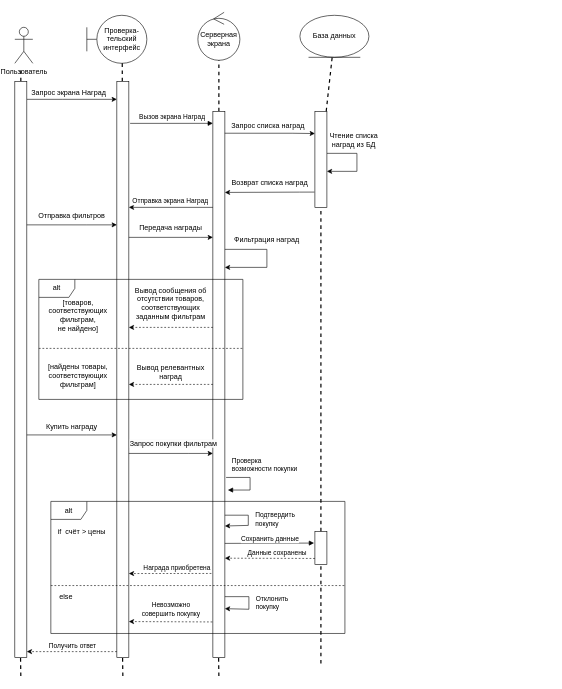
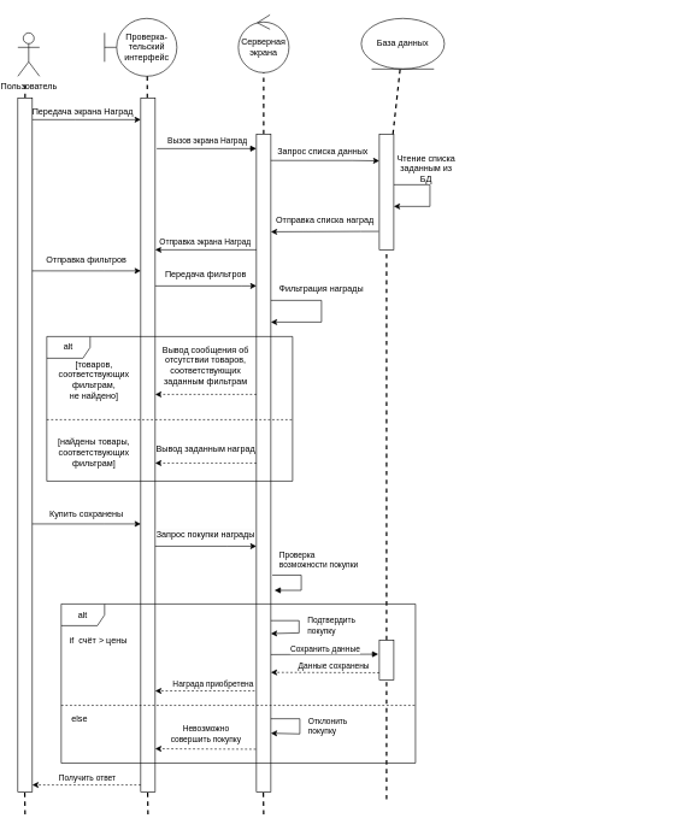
  <mxCell id="0" />
  <mxCell id="1" parent="0" />
  <mxCell id="2" value="Пользователь" style="shape=umlActor;verticalLabelPosition=bottom;verticalAlign=top;html=1;outlineConnect=0;" parent="1" vertex="1"><mxGeometry x="20" y="45" width="30" height="60" as="geometry" /></mxCell>
- <mxCell id="3" value="Запрос экрана Наград" style="text;html=1;strokeColor=none;fillColor=none;align=center;verticalAlign=middle;whiteSpace=wrap;rounded=0;" parent="1" vertex="1"><mxGeometry x="20" y="135" width="180" height="40" as="geometry" /></mxCell>
+ <mxCell id="3" value="Передача экрана Наград" style="text;html=1;strokeColor=none;fillColor=none;align=center;verticalAlign=middle;whiteSpace=wrap;rounded=0;" parent="1" vertex="1"><mxGeometry x="20" y="135" width="180" height="40" as="geometry" /></mxCell>
  <mxCell id="4" value="Проверка-&lt;br&gt;тельский интерфейс" style="shape=umlBoundary;whiteSpace=wrap;html=1;" parent="1" vertex="1"><mxGeometry x="140" y="25" width="100" height="80" as="geometry" /></mxCell>
  <mxCell id="5" value="База данных" style="ellipse;shape=umlEntity;whiteSpace=wrap;html=1;" parent="1" vertex="1"><mxGeometry x="495" y="25" width="115" height="70" as="geometry" /></mxCell>
  <mxCell id="6" value="" style="endArrow=none;dashed=1;html=1;strokeWidth=2;rounded=0;startArrow=none;" parent="1" source="15" edge="1"><mxGeometry width="50" height="50" relative="1" as="geometry"><mxPoint x="199.34" y="1185" as="sourcePoint" /><mxPoint x="199" y="105" as="targetPoint" /></mxGeometry></mxCell>
  <mxCell id="7" value="" style="endArrow=none;dashed=1;html=1;strokeWidth=2;rounded=0;startArrow=none;" parent="1" source="52" target="5" edge="1"><mxGeometry width="50" height="50" relative="1" as="geometry"><mxPoint x="669.84" y="1185" as="sourcePoint" /><mxPoint x="669.5" y="105" as="targetPoint" /></mxGeometry></mxCell>
  <mxCell id="8" value="" style="endArrow=none;dashed=1;html=1;strokeWidth=2;rounded=0;startArrow=none;" parent="1" source="13" edge="1"><mxGeometry width="50" height="50" relative="1" as="geometry"><mxPoint x="0" y="1185" as="sourcePoint" /><mxPoint x="30" y="115" as="targetPoint" /></mxGeometry></mxCell>
  <mxCell id="9" value="" style="endArrow=classic;endFill=1;html=1;edgeStyle=orthogonalEdgeStyle;align=left;verticalAlign=top;rounded=0;" parent="1" source="13" target="15" edge="1"><mxGeometry x="-1" relative="1" as="geometry"><mxPoint x="10" y="185" as="sourcePoint" /><mxPoint x="180" y="205" as="targetPoint" /><Array as="points"><mxPoint x="100" y="165" /><mxPoint x="100" y="165" /></Array></mxGeometry></mxCell>
  <mxCell id="10" style="edgeStyle=orthogonalEdgeStyle;rounded=0;orthogonalLoop=1;jettySize=auto;html=1;" parent="1" edge="1"><mxGeometry relative="1" as="geometry"><mxPoint x="910" y="685" as="targetPoint" /></mxGeometry></mxCell>
  <mxCell id="11" value="Вызов экрана Наград" style="endArrow=block;endFill=1;html=1;align=center;verticalAlign=top;rounded=0;entryX=0;entryY=0.022;entryDx=0;entryDy=0;entryPerimeter=0;exitX=1.105;exitY=0.073;exitDx=0;exitDy=0;exitPerimeter=0;" parent="1" source="15" target="16" edge="1"><mxGeometry x="0.018" y="24" relative="1" as="geometry"><mxPoint x="209.36" y="198.12" as="sourcePoint" /><mxPoint x="332.12" y="198.36" as="targetPoint" /><mxPoint as="offset" /></mxGeometry></mxCell>
  <mxCell id="12" value="" style="endArrow=none;dashed=1;html=1;strokeWidth=2;rounded=0;startArrow=none;" parent="1" source="16" target="18" edge="1"><mxGeometry width="50" height="50" relative="1" as="geometry"><mxPoint x="397.84" y="1185" as="sourcePoint" /><mxPoint x="398" y="105" as="targetPoint" /></mxGeometry></mxCell>
  <mxCell id="13" value="" style="rounded=0;whiteSpace=wrap;html=1;" parent="1" vertex="1"><mxGeometry x="20" y="135" width="20" height="960" as="geometry" /></mxCell>
  <mxCell id="14" value="" style="endArrow=none;dashed=1;html=1;strokeWidth=2;rounded=0;startArrow=none;" parent="1" edge="1"><mxGeometry width="50" height="50" relative="1" as="geometry"><mxPoint x="30" y="1126" as="sourcePoint" /><mxPoint x="29.55" y="1096" as="targetPoint" /></mxGeometry></mxCell>
  <mxCell id="15" value="" style="rounded=0;whiteSpace=wrap;html=1;" parent="1" vertex="1"><mxGeometry x="190" y="135" width="20" height="960" as="geometry" /></mxCell>
  <mxCell id="16" value="" style="rounded=0;whiteSpace=wrap;html=1;" parent="1" vertex="1"><mxGeometry x="350" y="185" width="20" height="910" as="geometry" /></mxCell>
  <mxCell id="17" value="" style="endArrow=none;dashed=1;html=1;strokeWidth=2;rounded=0;startArrow=none;" parent="1" edge="1"><mxGeometry width="50" height="50" relative="1" as="geometry"><mxPoint x="360" y="1126" as="sourcePoint" /><mxPoint x="359.55" y="1096" as="targetPoint" /></mxGeometry></mxCell>
  <mxCell id="18" value="Серверная экрана" style="ellipse;shape=umlControl;whiteSpace=wrap;html=1;" parent="1" vertex="1"><mxGeometry x="325" y="20" width="70" height="80" as="geometry" /></mxCell>
  <mxCell id="19" value="Отправка экрана Наград" style="rounded=0;orthogonalLoop=1;jettySize=auto;html=1;" parent="1" edge="1"><mxGeometry x="0.011" y="-10" relative="1" as="geometry"><mxPoint x="350" y="345" as="sourcePoint" /><mxPoint x="210" y="345" as="targetPoint" /><mxPoint as="offset" /></mxGeometry></mxCell>
  <mxCell id="20" value="Проверка&lt;br&gt;возможности покупки" style="endArrow=block;endFill=1;html=1;edgeStyle=orthogonalEdgeStyle;align=left;verticalAlign=top;rounded=0;" parent="1" edge="1"><mxGeometry x="-0.837" y="40" relative="1" as="geometry"><mxPoint x="372" y="795" as="sourcePoint" /><mxPoint x="375" y="816" as="targetPoint" /><Array as="points"><mxPoint x="412" y="795" /><mxPoint x="412" y="816" /></Array><mxPoint as="offset" /></mxGeometry></mxCell>
  <mxCell id="21" value="Подтвердить&lt;br&gt;покупку" style="rounded=0;orthogonalLoop=1;jettySize=auto;html=1;align=left;" parent="1" edge="1"><mxGeometry x="-0.027" y="10" relative="1" as="geometry"><mxPoint x="370" y="857.91" as="sourcePoint" /><mxPoint x="370" y="875.91" as="targetPoint" /><mxPoint as="offset" /><Array as="points"><mxPoint x="409" y="857.91" /><mxPoint x="409" y="874.91" /></Array></mxGeometry></mxCell>
  <mxCell id="22" value="Отклонить&lt;br&gt;покупку" style="rounded=0;orthogonalLoop=1;jettySize=auto;html=1;align=left;" parent="1" edge="1"><mxGeometry x="-0.01" y="10" relative="1" as="geometry"><mxPoint x="370" y="993.63" as="sourcePoint" /><mxPoint x="370" y="1013.63" as="targetPoint" /><mxPoint as="offset" /><Array as="points"><mxPoint x="410" y="993.63" /><mxPoint x="410" y="1014.63" /></Array></mxGeometry></mxCell>
  <mxCell id="23" value="Награда приобретена" style="rounded=0;orthogonalLoop=1;jettySize=auto;html=1;dashed=1;exitX=-0.125;exitY=0.707;exitDx=0;exitDy=0;exitPerimeter=0;" parent="1" edge="1"><mxGeometry x="-0.164" y="-10" relative="1" as="geometry"><mxPoint x="347.5" y="955" as="sourcePoint" /><mxPoint x="210" y="955.13" as="targetPoint" /><mxPoint as="offset" /></mxGeometry></mxCell>
  <mxCell id="24" value="Невозможно&lt;br&gt;совершить покупку" style="rounded=0;orthogonalLoop=1;jettySize=auto;html=1;dashed=1;exitX=-0.042;exitY=0.904;exitDx=0;exitDy=0;exitPerimeter=0;" parent="1" edge="1"><mxGeometry x="-0.005" y="-20" relative="1" as="geometry"><mxPoint x="349.16" y="1035.77" as="sourcePoint" /><mxPoint x="210" y="1035.13" as="targetPoint" /><mxPoint as="offset" /></mxGeometry></mxCell>
  <mxCell id="25" value="Сохранить данные" style="endArrow=block;endFill=1;html=1;align=center;verticalAlign=top;rounded=0;entryX=-0.072;entryY=0.351;entryDx=0;entryDy=0;entryPerimeter=0;" parent="1" target="59" edge="1"><mxGeometry x="0.009" y="20" relative="1" as="geometry"><mxPoint x="370" y="904.91" as="sourcePoint" /><mxPoint x="530" y="904.91" as="targetPoint" /><mxPoint as="offset" /></mxGeometry></mxCell>
  <mxCell id="26" value="&amp;nbsp; &amp;nbsp;if&amp;nbsp; счёт &amp;gt; цены" style="text;html=1;align=left;verticalAlign=middle;resizable=0;points=[];autosize=1;strokeColor=none;fillColor=none;" parent="1" vertex="1"><mxGeometry x="80" y="869.91" width="110" height="30" as="geometry" /></mxCell>
  <mxCell id="27" value="else" style="text;html=1;align=center;verticalAlign=middle;resizable=0;points=[];autosize=1;strokeColor=none;fillColor=none;" parent="1" vertex="1"><mxGeometry x="80" y="979.13" width="50" height="30" as="geometry" /></mxCell>
  <mxCell id="28" value="" style="line;strokeWidth=1;fillColor=none;align=left;verticalAlign=middle;spacingTop=-1;spacingLeft=3;spacingRight=3;rotatable=0;labelPosition=right;points=[];portConstraint=eastwest;strokeColor=inherit;dashed=1;" parent="1" vertex="1"><mxGeometry x="80" y="971.13" width="490" height="8" as="geometry" /></mxCell>
  <mxCell id="29" value="alt" style="shape=umlFrame;whiteSpace=wrap;html=1;pointerEvents=0;" parent="1" vertex="1"><mxGeometry x="80" y="834.91" width="490" height="220.09" as="geometry" /></mxCell>
  <mxCell id="30" value="Получить ответ" style="rounded=0;orthogonalLoop=1;jettySize=auto;html=1;dashed=1;" parent="1" edge="1"><mxGeometry x="-0.018" y="-10" relative="1" as="geometry"><mxPoint x="190" y="1085.22" as="sourcePoint" /><mxPoint x="40" y="1085.22" as="targetPoint" /><mxPoint as="offset" /></mxGeometry></mxCell>
  <mxCell id="31" value="" style="endArrow=none;dashed=1;html=1;strokeWidth=2;rounded=0;startArrow=none;" parent="1" edge="1"><mxGeometry width="50" height="50" relative="1" as="geometry"><mxPoint x="200" y="1126" as="sourcePoint" /><mxPoint x="199.55" y="1096" as="targetPoint" /></mxGeometry></mxCell>
  <mxCell id="32" value="Отправка фильтров" style="text;html=1;strokeColor=none;fillColor=none;align=center;verticalAlign=middle;whiteSpace=wrap;rounded=0;" parent="1" vertex="1"><mxGeometry x="40" y="345" width="150" height="30" as="geometry" /></mxCell>
- <mxCell id="33" value="Фильтрация наград" style="text;html=1;strokeColor=none;fillColor=none;align=center;verticalAlign=middle;whiteSpace=wrap;rounded=0;" parent="1" vertex="1"><mxGeometry x="370" y="385" width="140" height="30" as="geometry" /></mxCell>
+ <mxCell id="33" value="Фильтрация награды" style="text;html=1;strokeColor=none;fillColor=none;align=center;verticalAlign=middle;whiteSpace=wrap;rounded=0;" parent="1" vertex="1"><mxGeometry x="370" y="385" width="140" height="30" as="geometry" /></mxCell>
  <mxCell id="34" style="edgeStyle=orthogonalEdgeStyle;rounded=0;orthogonalLoop=1;jettySize=auto;html=1;" parent="1" edge="1"><mxGeometry relative="1" as="geometry"><mxPoint x="370" y="445" as="targetPoint" /><Array as="points"><mxPoint x="440" y="415" /><mxPoint x="440" y="445" /></Array><mxPoint x="370" y="415" as="sourcePoint" /></mxGeometry></mxCell>
  <mxCell id="35" style="edgeStyle=orthogonalEdgeStyle;rounded=0;orthogonalLoop=1;jettySize=auto;html=1;endArrow=classic;endFill=1;" parent="1" edge="1"><mxGeometry relative="1" as="geometry"><Array as="points"><mxPoint x="140" y="374.17" /><mxPoint x="140" y="374.17" /></Array><mxPoint x="40" y="374.17" as="sourcePoint" /><mxPoint x="190" y="374.17" as="targetPoint" /></mxGeometry></mxCell>
- <mxCell id="36" value="Передача награды" style="text;html=1;strokeColor=none;fillColor=none;align=center;verticalAlign=middle;whiteSpace=wrap;rounded=0;" parent="1" vertex="1"><mxGeometry x="210" y="365" width="140" height="30" as="geometry" /></mxCell>
+ <mxCell id="36" value="Передача фильтров" style="text;html=1;strokeColor=none;fillColor=none;align=center;verticalAlign=middle;whiteSpace=wrap;rounded=0;" parent="1" vertex="1"><mxGeometry x="210" y="365" width="140" height="30" as="geometry" /></mxCell>
  <mxCell id="37" style="edgeStyle=orthogonalEdgeStyle;rounded=0;orthogonalLoop=1;jettySize=auto;html=1;" parent="1" edge="1"><mxGeometry relative="1" as="geometry"><mxPoint x="350" y="395" as="targetPoint" /><Array as="points"><mxPoint x="330" y="395" /><mxPoint x="330" y="395" /></Array><mxPoint x="210" y="395" as="sourcePoint" /></mxGeometry></mxCell>
  <mxCell id="38" value="alt" style="shape=umlFrame;whiteSpace=wrap;html=1;" parent="1" vertex="1"><mxGeometry x="60" y="465" width="340" height="200" as="geometry" /></mxCell>
  <mxCell id="39" value="Вывод сообщения об отсутствии товаров, соответствующих заданным фильтрам" style="text;html=1;strokeColor=none;fillColor=none;align=center;verticalAlign=middle;whiteSpace=wrap;rounded=0;" parent="1" vertex="1"><mxGeometry x="210" y="485" width="140" height="40" as="geometry" /></mxCell>
  <mxCell id="40" style="edgeStyle=orthogonalEdgeStyle;rounded=0;orthogonalLoop=1;jettySize=auto;html=1;dashed=1;" parent="1" edge="1"><mxGeometry relative="1" as="geometry"><Array as="points"><mxPoint x="350" y="545" /><mxPoint x="211" y="545" /></Array><mxPoint x="350" y="545" as="sourcePoint" /><mxPoint x="210" y="545" as="targetPoint" /></mxGeometry></mxCell>
  <mxCell id="41" style="edgeStyle=orthogonalEdgeStyle;rounded=0;orthogonalLoop=1;jettySize=auto;html=1;dashed=1;endArrow=classic;endFill=1;" parent="1" edge="1"><mxGeometry relative="1" as="geometry"><Array as="points"><mxPoint x="320" y="640.44" /></Array><mxPoint x="350" y="640" as="sourcePoint" /><mxPoint x="210" y="640.004" as="targetPoint" /></mxGeometry></mxCell>
  <mxCell id="42" value="[товаров, &lt;br&gt;соответствующих &lt;br&gt;фильтрам, &lt;br&gt;не найдено]" style="text;html=1;align=center;verticalAlign=middle;resizable=0;points=[];autosize=1;strokeColor=none;fillColor=none;" parent="1" vertex="1"><mxGeometry x="70" y="495" width="110" height="60" as="geometry" /></mxCell>
  <mxCell id="43" value="[найдены товары, &lt;br&gt;соответствующих &lt;br&gt;фильтрам]" style="text;html=1;align=center;verticalAlign=middle;resizable=0;points=[];autosize=1;strokeColor=none;fillColor=none;" parent="1" vertex="1"><mxGeometry x="70" y="600" width="110" height="50" as="geometry" /></mxCell>
- <mxCell id="44" value="Вывод релевантных наград" style="text;html=1;strokeColor=none;fillColor=none;align=center;verticalAlign=middle;whiteSpace=wrap;rounded=0;" parent="1" vertex="1"><mxGeometry x="205" y="605" width="150" height="30" as="geometry" /></mxCell>
- <mxCell id="45" value="Чтение списка наград из БД" style="text;html=1;strokeColor=none;fillColor=none;align=center;verticalAlign=middle;whiteSpace=wrap;rounded=0;" parent="1" vertex="1"><mxGeometry x="540" y="215" width="90" height="35" as="geometry" /></mxCell>
- <mxCell id="46" value="Возврат списка наград" style="text;html=1;strokeColor=none;fillColor=none;align=center;verticalAlign=middle;whiteSpace=wrap;rounded=0;" parent="1" vertex="1"><mxGeometry x="370" y="285" width="150" height="40" as="geometry" /></mxCell>
+ <mxCell id="44" value="Вывод заданным наград" style="text;html=1;strokeColor=none;fillColor=none;align=center;verticalAlign=middle;whiteSpace=wrap;rounded=0;" parent="1" vertex="1"><mxGeometry x="205" y="605" width="150" height="30" as="geometry" /></mxCell>
+ <mxCell id="45" value="Чтение списка заданным из БД" style="text;html=1;strokeColor=none;fillColor=none;align=center;verticalAlign=middle;whiteSpace=wrap;rounded=0;" parent="1" vertex="1"><mxGeometry x="540" y="215" width="90" height="35" as="geometry" /></mxCell>
+ <mxCell id="46" value="Отправка списка наград" style="text;html=1;strokeColor=none;fillColor=none;align=center;verticalAlign=middle;whiteSpace=wrap;rounded=0;" parent="1" vertex="1"><mxGeometry x="370" y="285" width="150" height="40" as="geometry" /></mxCell>
  <mxCell id="47" style="edgeStyle=orthogonalEdgeStyle;rounded=0;orthogonalLoop=1;jettySize=auto;html=1;" parent="1" edge="1"><mxGeometry relative="1" as="geometry"><mxPoint x="540" y="285" as="targetPoint" /><Array as="points"><mxPoint x="590" y="254.75" /><mxPoint x="590" y="284.75" /></Array><mxPoint x="540" y="255" as="sourcePoint" /></mxGeometry></mxCell>
  <mxCell id="48" style="edgeStyle=orthogonalEdgeStyle;rounded=0;orthogonalLoop=1;jettySize=auto;html=1;exitX=-0.035;exitY=0.118;exitDx=0;exitDy=0;exitPerimeter=0;" parent="1" edge="1"><mxGeometry relative="1" as="geometry"><Array as="points"><mxPoint x="494" y="319.5" /></Array><mxPoint x="370" y="320.13" as="targetPoint" /><mxPoint x="519.3" y="319.56" as="sourcePoint" /></mxGeometry></mxCell>
- <mxCell id="49" value="Запрос списка наград" style="text;html=1;strokeColor=none;fillColor=none;align=center;verticalAlign=middle;whiteSpace=wrap;rounded=0;" parent="1" vertex="1"><mxGeometry x="372" y="193" width="140" height="32.5" as="geometry" /></mxCell>
+ <mxCell id="49" value="Запрос списка данных" style="text;html=1;strokeColor=none;fillColor=none;align=center;verticalAlign=middle;whiteSpace=wrap;rounded=0;" parent="1" vertex="1"><mxGeometry x="372" y="193" width="140" height="32.5" as="geometry" /></mxCell>
  <mxCell id="50" style="edgeStyle=orthogonalEdgeStyle;rounded=0;orthogonalLoop=1;jettySize=auto;html=1;exitX=-0.015;exitY=0.938;exitDx=0;exitDy=0;exitPerimeter=0;" parent="1" edge="1"><mxGeometry relative="1" as="geometry"><Array as="points"><mxPoint x="482" y="221" /></Array><mxPoint x="369.9" y="221.485" as="sourcePoint" /><mxPoint x="520" y="222" as="targetPoint" /></mxGeometry></mxCell>
  <mxCell id="51" value="" style="endArrow=none;dashed=1;html=1;strokeWidth=2;rounded=0;startArrow=none;" parent="1" source="59" target="52" edge="1"><mxGeometry width="50" height="50" relative="1" as="geometry"><mxPoint x="530" y="1185" as="sourcePoint" /><mxPoint x="515" y="95" as="targetPoint" /></mxGeometry></mxCell>
  <mxCell id="52" value="" style="rounded=0;whiteSpace=wrap;html=1;" parent="1" vertex="1"><mxGeometry x="520" y="185" width="20" height="160" as="geometry" /></mxCell>
  <mxCell id="53" value="" style="line;strokeWidth=1;fillColor=none;align=left;verticalAlign=middle;spacingTop=-1;spacingLeft=3;spacingRight=3;rotatable=0;labelPosition=right;points=[];portConstraint=eastwest;strokeColor=inherit;dashed=1;" parent="1" vertex="1"><mxGeometry x="60" y="576" width="340" height="8" as="geometry" /></mxCell>
- <mxCell id="54" value="Купить награду" style="text;html=1;strokeColor=none;fillColor=none;align=center;verticalAlign=middle;whiteSpace=wrap;rounded=0;" parent="1" vertex="1"><mxGeometry x="40" y="695" width="150" height="30" as="geometry" /></mxCell>
+ <mxCell id="54" value="Купить сохранены" style="text;html=1;strokeColor=none;fillColor=none;align=center;verticalAlign=middle;whiteSpace=wrap;rounded=0;" parent="1" vertex="1"><mxGeometry x="40" y="695" width="150" height="30" as="geometry" /></mxCell>
  <mxCell id="55" style="edgeStyle=orthogonalEdgeStyle;rounded=0;orthogonalLoop=1;jettySize=auto;html=1;endArrow=classic;endFill=1;" parent="1" edge="1"><mxGeometry relative="1" as="geometry"><Array as="points"><mxPoint x="140" y="724.17" /><mxPoint x="140" y="724.17" /></Array><mxPoint x="40" y="724.17" as="sourcePoint" /><mxPoint x="190" y="724.17" as="targetPoint" /></mxGeometry></mxCell>
  <mxCell id="56" style="edgeStyle=orthogonalEdgeStyle;rounded=0;orthogonalLoop=1;jettySize=auto;html=1;endArrow=classic;endFill=1;" parent="1" edge="1"><mxGeometry relative="1" as="geometry"><Array as="points"><mxPoint x="310" y="755" /><mxPoint x="310" y="755" /></Array><mxPoint x="210" y="755" as="sourcePoint" /><mxPoint x="350" y="755" as="targetPoint" /></mxGeometry></mxCell>
- <mxCell id="57" value="&lt;span style=&quot;color: rgb(0, 0, 0); font-family: Helvetica; font-size: 12px; font-style: normal; font-variant-ligatures: normal; font-variant-caps: normal; font-weight: 400; letter-spacing: normal; orphans: 2; text-align: center; text-indent: 0px; text-transform: none; widows: 2; word-spacing: 0px; -webkit-text-stroke-width: 0px; background-color: rgb(251, 251, 251); text-decoration-thickness: initial; text-decoration-style: initial; text-decoration-color: initial; float: none; display: inline !important;&quot;&gt;Запрос покупки фильтрам&lt;/span&gt;" style="text;whiteSpace=wrap;html=1;" parent="1" vertex="1"><mxGeometry x="210" y="725" width="170" height="40" as="geometry" /></mxCell>
+ <mxCell id="57" value="&lt;span style=&quot;color: rgb(0, 0, 0); font-family: Helvetica; font-size: 12px; font-style: normal; font-variant-ligatures: normal; font-variant-caps: normal; font-weight: 400; letter-spacing: normal; orphans: 2; text-align: center; text-indent: 0px; text-transform: none; widows: 2; word-spacing: 0px; -webkit-text-stroke-width: 0px; background-color: rgb(251, 251, 251); text-decoration-thickness: initial; text-decoration-style: initial; text-decoration-color: initial; float: none; display: inline !important;&quot;&gt;Запрос покупки награды&lt;/span&gt;" style="text;whiteSpace=wrap;html=1;" parent="1" vertex="1"><mxGeometry x="210" y="725" width="170" height="40" as="geometry" /></mxCell>
  <mxCell id="58" value="" style="endArrow=none;dashed=1;html=1;strokeWidth=2;rounded=0;startArrow=none;" parent="1" target="59" edge="1"><mxGeometry width="50" height="50" relative="1" as="geometry"><mxPoint x="530" y="1105" as="sourcePoint" /><mxPoint x="530" y="345" as="targetPoint" /></mxGeometry></mxCell>
  <mxCell id="59" value="" style="rounded=0;whiteSpace=wrap;html=1;" parent="1" vertex="1"><mxGeometry x="520" y="885" width="20" height="55.09" as="geometry" /></mxCell>
  <mxCell id="60" value="Данные сохранены" style="rounded=0;orthogonalLoop=1;jettySize=auto;html=1;dashed=1;" edge="1" parent="1"><mxGeometry x="-0.164" y="-10" relative="1" as="geometry"><mxPoint x="520" y="930" as="sourcePoint" /><mxPoint x="370" y="929.54" as="targetPoint" /><mxPoint as="offset" /></mxGeometry></mxCell>
